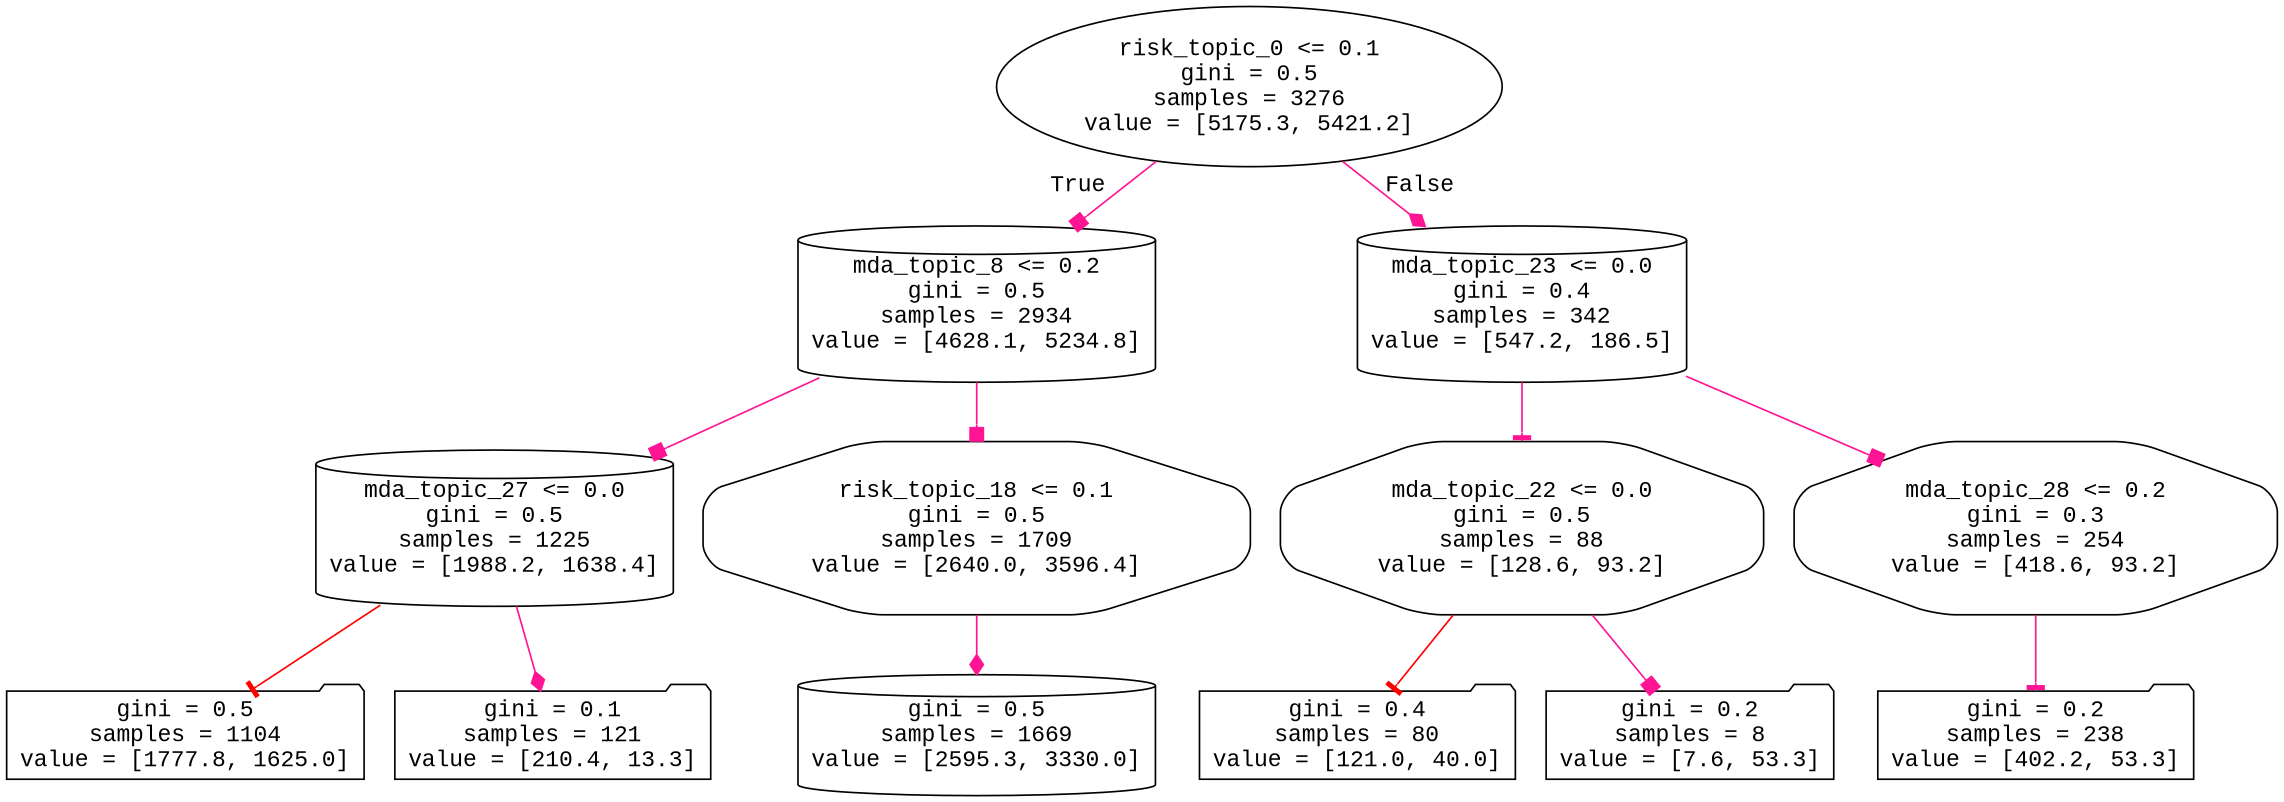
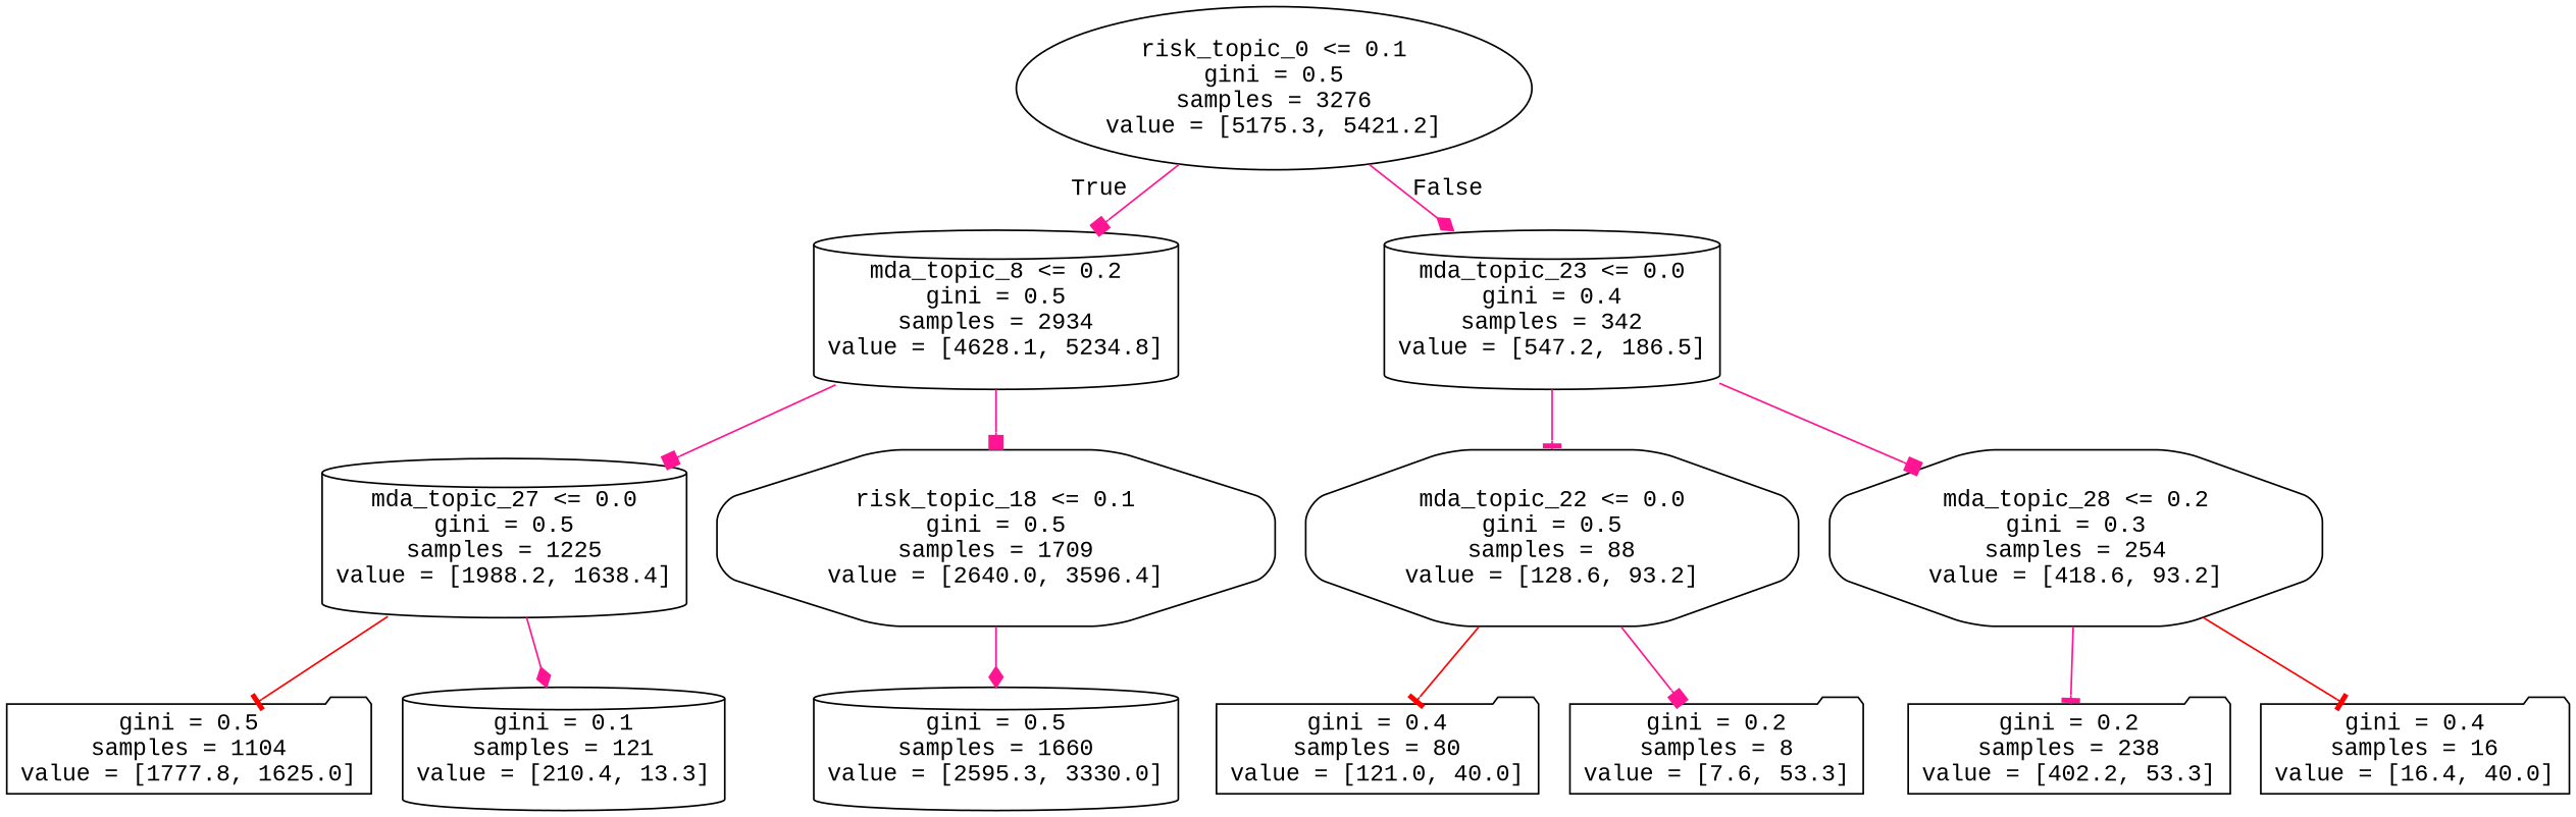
  digraph {
    fontname="Liberation Mono"
    node [color=black fontname="Liberation Mono" shape=cylinder style=rounded]
    edge [arrowhead=box color=deeppink fontname="Liberation Mono"]
    n1 [label="risk_topic_0 <= 0.1\ngini = 0.5\nsamples = 3276\nvalue = [5175.3, 5421.2]" shape=ellipse]
    n2 [label="mda_topic_8 <= 0.2\ngini = 0.5\nsamples = 2934\nvalue = [4628.1, 5234.8]"]
    n3 [label="mda_topic_23 <= 0.0\ngini = 0.4\nsamples = 342\nvalue = [547.2, 186.5]"]
    n4 [label="mda_topic_27 <= 0.0\ngini = 0.5\nsamples = 1225\nvalue = [1988.2, 1638.4]"]
    n5 [label="risk_topic_18 <= 0.1\ngini = 0.5\nsamples = 1709\nvalue = [2640.0, 3596.4]" shape=octagon]
    n6 [label="mda_topic_22 <= 0.0\ngini = 0.5\nsamples = 88\nvalue = [128.6, 93.2]" shape=octagon]
    n7 [label="mda_topic_28 <= 0.2\ngini = 0.3\nsamples = 254\nvalue = [418.6, 93.2]" shape=octagon]
    n8 [label="gini = 0.5\nsamples = 1104\nvalue = [1777.8, 1625.0]" shape=folder]
-   n9 [label="gini = 0.1\nsamples = 121\nvalue = [210.4, 13.3]" shape=folder]
-   n10 [label="gini = 0.5\nsamples = 1669\nvalue = [2595.3, 3330.0]"]
+   n9 [label="gini = 0.1\nsamples = 121\nvalue = [210.4, 13.3]"]
+   n10 [label="gini = 0.5\nsamples = 1660\nvalue = [2595.3, 3330.0]"]
    n11 [label="gini = 0.4\nsamples = 80\nvalue = [121.0, 40.0]" shape=folder]
    n12 [label="gini = 0.2\nsamples = 8\nvalue = [7.6, 53.3]" shape=folder]
    n13 [label="gini = 0.2\nsamples = 238\nvalue = [402.2, 53.3]" shape=folder]
+   n14 [label="gini = 0.4\nsamples = 16\nvalue = [16.4, 40.0]" shape=folder]
    n1 -> n2 [headlabel=True labelangle=45 labeldistance=2.5]
    n1 -> n3 [arrowhead=diamond headlabel=False labelangle=-45 labeldistance=2.5]
    n2 -> n4
    n2 -> n5
    n3 -> n6 [arrowhead=tee]
    n3 -> n7
    n4 -> n8 [arrowhead=tee color=red]
    n4 -> n9 [arrowhead=diamond]
    n5 -> n10 [arrowhead=diamond]
    n6 -> n11 [arrowhead=tee color=red]
    n6 -> n12
    n7 -> n13 [arrowhead=tee]
+   n7 -> n14 [arrowhead=tee color=red]
  }
